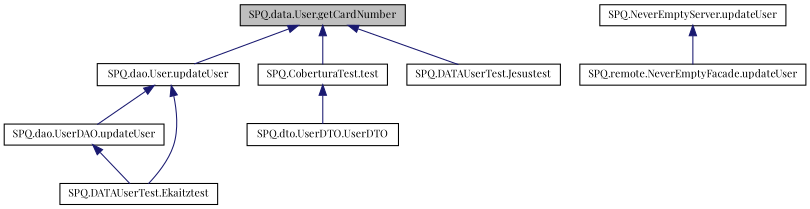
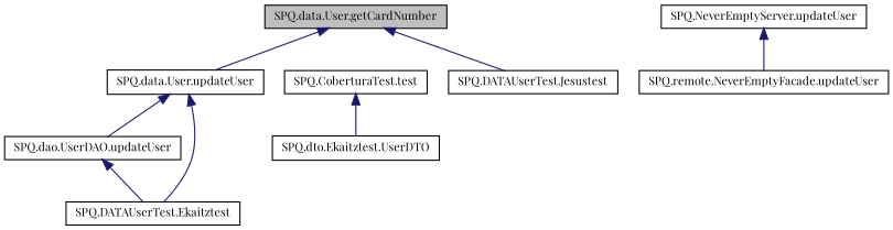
  digraph {
    fontname="Playfair Display"
    rankdir=TB
    node [color=black fillcolor=white fontname="Playfair Display" fontsize=10 shape=record style=filled]
    edge [color=midnightblue dir=back fontname="Playfair Display" fontsize=10 labelfontname=Helvetica labelfontsize=10 style=solid]
    n1 [fillcolor=grey75 fontcolor=black height=0.2 label="SPQ.data.User.getCardNumber" width=0.4]
-   n2 [height=0.2 label="SPQ.dao.User.updateUser" width=0.4]
+   n2 [height=0.2 label="SPQ.data.User.updateUser" width=0.4]
    n3 [height=0.2 label="SPQ.CoberturaTest.test" width=0.4]
    n4 [height=0.2 label="SPQ.DATAUserTest.Jesustest" width=0.4]
    n5 [height=0.2 label="SPQ.dao.UserDAO.updateUser" width=0.4]
    n6 [height=0.2 label="SPQ.DATAUserTest.Ekaitztest" width=0.4]
-   n7 [height=0.2 label="SPQ.dto.UserDTO.UserDTO" width=0.4]
+   n7 [height=0.2 label="SPQ.dto.Ekaitztest.UserDTO" width=0.4]
    n8 [height=0.2 label="SPQ.NeverEmptyServer.updateUser" width=0.4]
    n9 [height=0.2 label="SPQ.remote.NeverEmptyFacade.updateUser" width=0.4]
    n1 -> n2
-   n1 -> n3
    n1 -> n4
    n2 -> n5
    n2 -> n6
    n3 -> n7
    n5 -> n6
    n8 -> n9
  }
